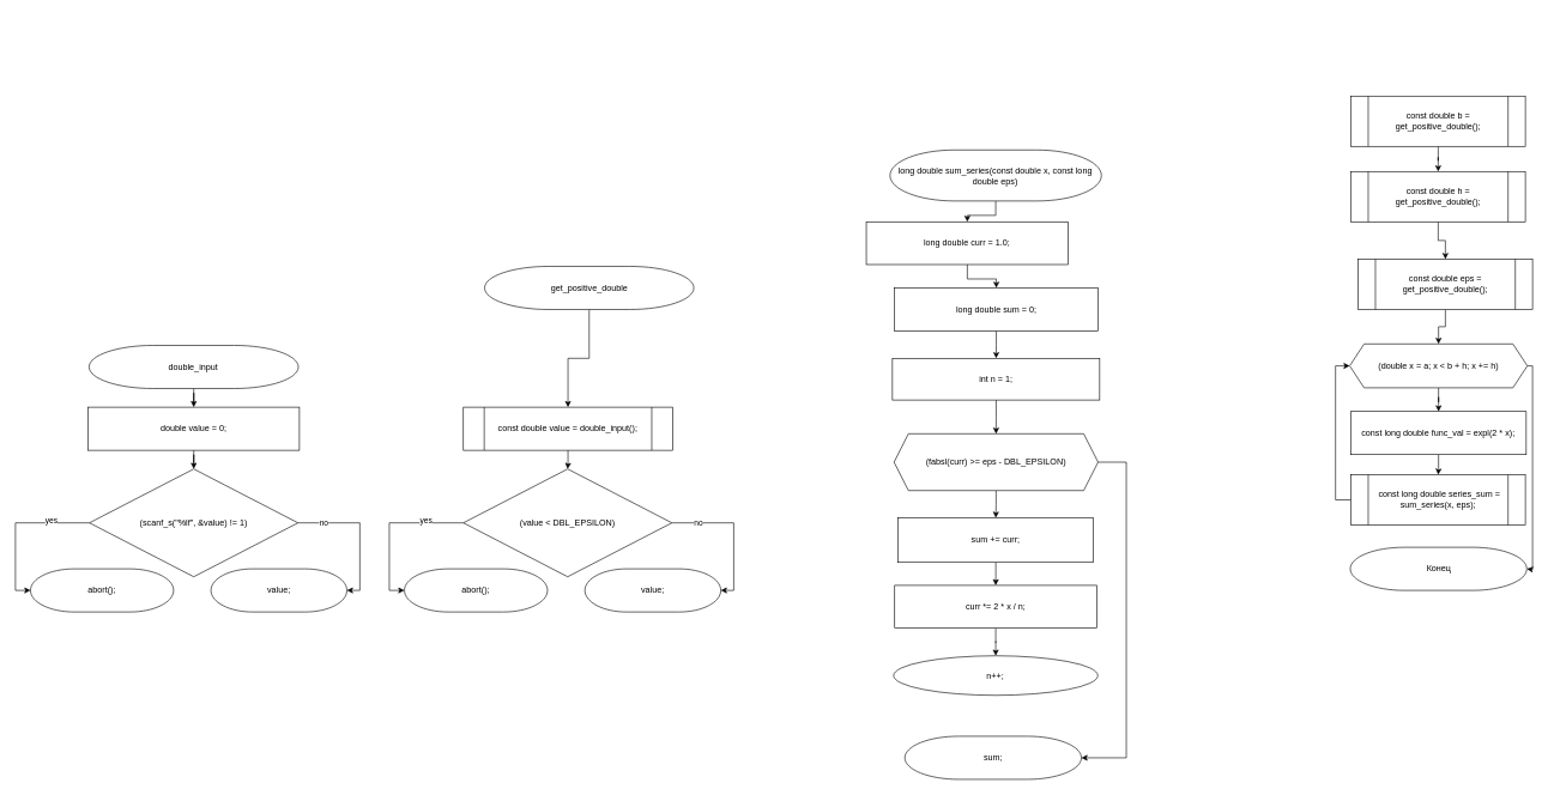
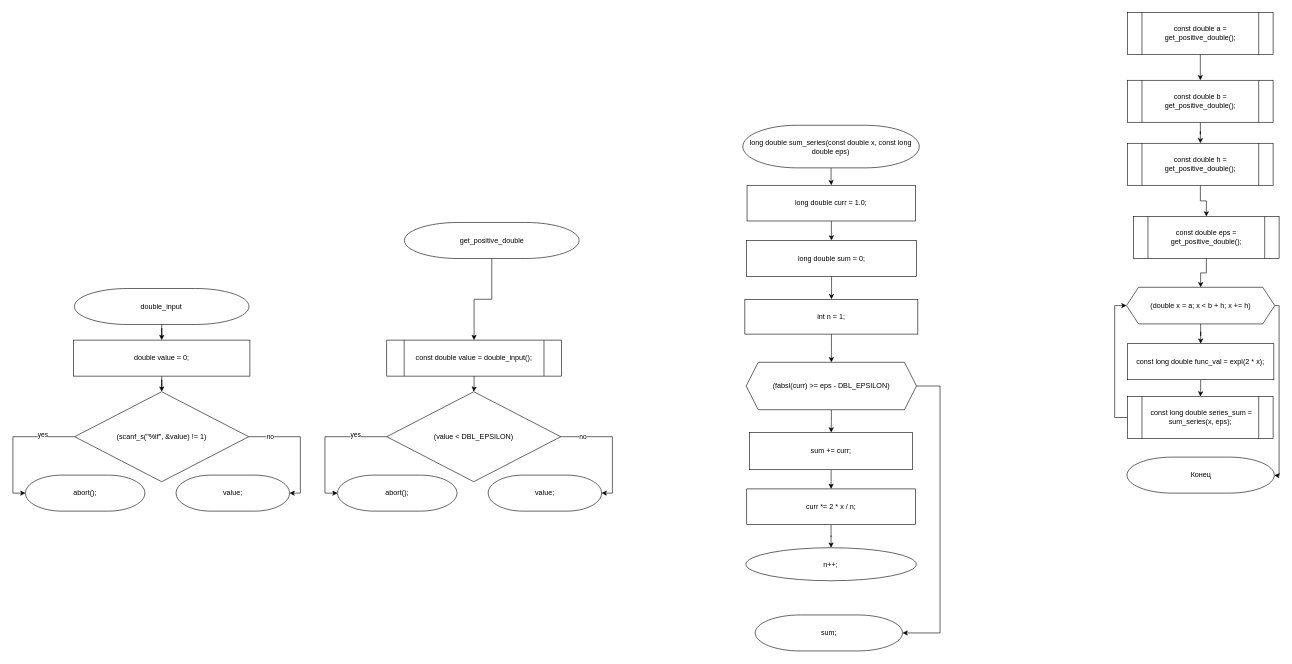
  <mxCell id="0" />
  <mxCell id="1" parent="0" />
  <mxCell id="2" value="" style="edgeStyle=orthogonalEdgeStyle;rounded=0;orthogonalLoop=1;jettySize=auto;html=1;" parent="1" source="3" target="8" edge="1"><mxGeometry relative="1" as="geometry" /></mxCell>
  <mxCell id="3" value="(double x = a; x &amp;lt; b + h; x += h)" style="shape=hexagon;perimeter=hexagonPerimeter2;whiteSpace=wrap;html=1;fixedSize=1;" parent="1" vertex="1"><mxGeometry x="1876.75" y="478" width="247" height="61" as="geometry" /></mxCell>
  <mxCell id="4" value="Конец" style="strokeWidth=1;html=1;shape=mxgraph.flowchart.terminator;whiteSpace=wrap;" parent="1" vertex="1"><mxGeometry x="1877.5" y="761" width="245.5" height="60" as="geometry" /></mxCell>
  <mxCell id="5" style="edgeStyle=orthogonalEdgeStyle;rounded=0;orthogonalLoop=1;jettySize=auto;html=1;entryX=0;entryY=0.5;entryDx=0;entryDy=0;" parent="1" source="6" target="3" edge="1"><mxGeometry relative="1" as="geometry"><Array as="points"><mxPoint x="1857" y="695" /><mxPoint x="1857" y="508" /></Array></mxGeometry></mxCell>
  <mxCell id="6" value="&amp;nbsp;const long double series_sum = sum_series(x, eps);" style="shape=process;whiteSpace=wrap;html=1;backgroundOutline=1;" parent="1" vertex="1"><mxGeometry x="1878.5" y="660" width="242.5" height="70" as="geometry" /></mxCell>
  <mxCell id="7" value="" style="edgeStyle=orthogonalEdgeStyle;rounded=0;orthogonalLoop=1;jettySize=auto;html=1;" parent="1" source="8" target="6" edge="1"><mxGeometry relative="1" as="geometry" /></mxCell>
  <mxCell id="8" value="const long double func_val = expl(2 * x);" style="rounded=0;whiteSpace=wrap;html=1;" parent="1" vertex="1"><mxGeometry x="1878.25" y="572" width="244" height="60" as="geometry" /></mxCell>
  <mxCell id="9" style="edgeStyle=orthogonalEdgeStyle;rounded=0;orthogonalLoop=1;jettySize=auto;html=1;entryX=1;entryY=0.5;entryDx=0;entryDy=0;exitX=1;exitY=0.5;exitDx=0;exitDy=0;entryPerimeter=0;" parent="1" source="13" target="17" edge="1"><mxGeometry relative="1" as="geometry"><mxPoint x="927.5" y="733" as="sourcePoint" /><mxPoint x="997.5" y="913" as="targetPoint" /><Array as="points"><mxPoint x="1020" y="727" /><mxPoint x="1020" y="821" /></Array></mxGeometry></mxCell>
  <mxCell id="10" value="no" style="edgeLabel;html=1;align=center;verticalAlign=middle;resizable=0;points=[];" parent="9" vertex="1" connectable="0"><mxGeometry x="-0.638" relative="1" as="geometry"><mxPoint as="offset" /></mxGeometry></mxCell>
  <mxCell id="11" style="edgeStyle=orthogonalEdgeStyle;rounded=0;orthogonalLoop=1;jettySize=auto;html=1;entryX=0;entryY=0.5;entryDx=0;entryDy=0;exitX=0;exitY=0.5;exitDx=0;exitDy=0;entryPerimeter=0;" parent="1" source="13" target="16" edge="1"><mxGeometry relative="1" as="geometry"><mxPoint x="647.5" y="733" as="sourcePoint" /><mxPoint x="572.5" y="913" as="targetPoint" /><Array as="points"><mxPoint x="541" y="727" /><mxPoint x="541" y="821" /></Array></mxGeometry></mxCell>
  <mxCell id="12" value="yes" style="edgeLabel;html=1;align=center;verticalAlign=middle;resizable=0;points=[];" parent="11" vertex="1" connectable="0"><mxGeometry x="-0.517" y="-4" relative="1" as="geometry"><mxPoint as="offset" /></mxGeometry></mxCell>
  <mxCell id="13" value="(value &amp;lt; DBL_EPSILON)" style="rhombus;whiteSpace=wrap;html=1;" parent="1" vertex="1"><mxGeometry x="644" y="652" width="290" height="150" as="geometry" /></mxCell>
  <mxCell id="14" value="" style="edgeStyle=orthogonalEdgeStyle;rounded=0;orthogonalLoop=1;jettySize=auto;html=1;" parent="1" source="15" target="19" edge="1"><mxGeometry relative="1" as="geometry" /></mxCell>
  <mxCell id="15" value="&lt;div style=&quot;background-color: rgb(255, 255, 255);&quot;&gt;&lt;pre style=&quot;&quot;&gt;&lt;font style=&quot;&quot;&gt;&lt;font face=&quot;Helvetica&quot;&gt;&lt;span style=&quot;white-space: normal;&quot;&gt;get_positive_double&lt;/span&gt;&lt;/font&gt;&lt;font color=&quot;#202020&quot; face=&quot;JetBrains Mono, monospace&quot;&gt;&lt;br&gt;&lt;/font&gt;&lt;/font&gt;&lt;/pre&gt;&lt;/div&gt;" style="strokeWidth=1;html=1;shape=mxgraph.flowchart.terminator;whiteSpace=wrap;" parent="1" vertex="1"><mxGeometry x="673.5" y="370" width="291" height="60" as="geometry" /></mxCell>
  <mxCell id="16" value="&lt;font style=&quot;font-size: 12px;&quot;&gt;abort();&lt;/font&gt;" style="strokeWidth=1;html=1;shape=mxgraph.flowchart.terminator;whiteSpace=wrap;" parent="1" vertex="1"><mxGeometry x="562" y="791" width="199" height="60" as="geometry" /></mxCell>
  <mxCell id="17" value="&lt;font style=&quot;font-size: 12px;&quot;&gt;value;&lt;/font&gt;" style="strokeWidth=1;html=1;shape=mxgraph.flowchart.terminator;whiteSpace=wrap;" parent="1" vertex="1"><mxGeometry x="813" y="791" width="189" height="60" as="geometry" /></mxCell>
  <mxCell id="18" value="" style="edgeStyle=orthogonalEdgeStyle;rounded=0;orthogonalLoop=1;jettySize=auto;html=1;" parent="1" source="19" target="13" edge="1"><mxGeometry relative="1" as="geometry" /></mxCell>
  <mxCell id="19" value="const double value = double_input();" style="shape=process;whiteSpace=wrap;html=1;backgroundOutline=1;" parent="1" vertex="1"><mxGeometry x="644" y="566" width="291" height="60" as="geometry" /></mxCell>
  <mxCell id="20" style="edgeStyle=orthogonalEdgeStyle;rounded=0;orthogonalLoop=1;jettySize=auto;html=1;entryX=1;entryY=0.5;entryDx=0;entryDy=0;exitX=1;exitY=0.5;exitDx=0;exitDy=0;entryPerimeter=0;" parent="1" source="24" target="28" edge="1"><mxGeometry relative="1" as="geometry"><mxPoint x="407.45" y="733" as="sourcePoint" /><mxPoint x="477.45" y="913" as="targetPoint" /><Array as="points"><mxPoint x="499.95" y="727" /><mxPoint x="499.95" y="821" /></Array></mxGeometry></mxCell>
  <mxCell id="21" value="no" style="edgeLabel;html=1;align=center;verticalAlign=middle;resizable=0;points=[];" parent="20" vertex="1" connectable="0"><mxGeometry x="-0.638" relative="1" as="geometry"><mxPoint as="offset" /></mxGeometry></mxCell>
  <mxCell id="22" style="edgeStyle=orthogonalEdgeStyle;rounded=0;orthogonalLoop=1;jettySize=auto;html=1;entryX=0;entryY=0.5;entryDx=0;entryDy=0;exitX=0;exitY=0.5;exitDx=0;exitDy=0;entryPerimeter=0;" parent="1" source="24" target="27" edge="1"><mxGeometry relative="1" as="geometry"><mxPoint x="127.45" y="733" as="sourcePoint" /><mxPoint x="52.45" y="913" as="targetPoint" /><Array as="points"><mxPoint x="20.95" y="727" /><mxPoint x="20.95" y="821" /></Array></mxGeometry></mxCell>
  <mxCell id="23" value="yes" style="edgeLabel;html=1;align=center;verticalAlign=middle;resizable=0;points=[];" parent="22" vertex="1" connectable="0"><mxGeometry x="-0.517" y="-4" relative="1" as="geometry"><mxPoint as="offset" /></mxGeometry></mxCell>
  <mxCell id="24" value="(scanf_s(&quot;%lf&quot;, &amp;amp;value) != 1)" style="rhombus;whiteSpace=wrap;html=1;" parent="1" vertex="1"><mxGeometry x="123.95" y="652" width="290" height="150" as="geometry" /></mxCell>
  <mxCell id="25" value="" style="edgeStyle=orthogonalEdgeStyle;rounded=0;orthogonalLoop=1;jettySize=auto;html=1;" parent="1" source="26" target="30" edge="1"><mxGeometry relative="1" as="geometry" /></mxCell>
  <mxCell id="26" value="&lt;div style=&quot;background-color: rgb(255, 255, 255);&quot;&gt;&lt;pre style=&quot;&quot;&gt;&lt;font style=&quot;&quot;&gt;&lt;font face=&quot;Helvetica&quot;&gt;&lt;span style=&quot;white-space: normal;&quot;&gt;double_input&lt;/span&gt;&lt;/font&gt;&lt;font face=&quot;JetBrains Mono, monospace&quot; color=&quot;#202020&quot;&gt;&lt;br&gt;&lt;/font&gt;&lt;/font&gt;&lt;/pre&gt;&lt;/div&gt;" style="strokeWidth=1;html=1;shape=mxgraph.flowchart.terminator;whiteSpace=wrap;" parent="1" vertex="1"><mxGeometry x="123.45" y="480" width="291" height="60" as="geometry" /></mxCell>
  <mxCell id="27" value="&lt;font style=&quot;font-size: 12px;&quot;&gt;abort();&lt;/font&gt;" style="strokeWidth=1;html=1;shape=mxgraph.flowchart.terminator;whiteSpace=wrap;" parent="1" vertex="1"><mxGeometry x="41.95" y="791" width="199" height="60" as="geometry" /></mxCell>
  <mxCell id="28" value="&lt;font style=&quot;font-size: 12px;&quot;&gt;value;&lt;/font&gt;" style="strokeWidth=1;html=1;shape=mxgraph.flowchart.terminator;whiteSpace=wrap;" parent="1" vertex="1"><mxGeometry x="292.95" y="791" width="189" height="60" as="geometry" /></mxCell>
  <mxCell id="29" value="" style="edgeStyle=orthogonalEdgeStyle;rounded=0;orthogonalLoop=1;jettySize=auto;html=1;" parent="1" source="30" target="24" edge="1"><mxGeometry relative="1" as="geometry" /></mxCell>
  <mxCell id="30" value="double value = 0;" style="rounded=0;whiteSpace=wrap;html=1;" parent="1" vertex="1"><mxGeometry x="121.95" y="566" width="294" height="60" as="geometry" /></mxCell>
+ <mxCell id="31" value="" style="edgeStyle=orthogonalEdgeStyle;rounded=0;orthogonalLoop=1;jettySize=auto;html=1;" parent="1" source="32" target="34" edge="1"><mxGeometry relative="1" as="geometry" /></mxCell>
+ <mxCell id="32" value="const double a = get_positive_double();" style="shape=process;whiteSpace=wrap;html=1;backgroundOutline=1;" parent="1" vertex="1"><mxGeometry x="1878.5" y="20" width="242.5" height="70" as="geometry" /></mxCell>
  <mxCell id="33" value="" style="edgeStyle=orthogonalEdgeStyle;rounded=0;orthogonalLoop=1;jettySize=auto;html=1;" parent="1" source="34" target="36" edge="1"><mxGeometry relative="1" as="geometry" /></mxCell>
  <mxCell id="34" value="const double b = get_positive_double();" style="shape=process;whiteSpace=wrap;html=1;backgroundOutline=1;" parent="1" vertex="1"><mxGeometry x="1878.5" y="133" width="242.5" height="70" as="geometry" /></mxCell>
  <mxCell id="35" value="" style="edgeStyle=orthogonalEdgeStyle;rounded=0;orthogonalLoop=1;jettySize=auto;html=1;" parent="1" source="36" target="38" edge="1"><mxGeometry relative="1" as="geometry" /></mxCell>
  <mxCell id="36" value="const double h = get_positive_double();" style="shape=process;whiteSpace=wrap;html=1;backgroundOutline=1;" parent="1" vertex="1"><mxGeometry x="1878.5" y="238" width="242.5" height="70" as="geometry" /></mxCell>
  <mxCell id="37" value="" style="edgeStyle=orthogonalEdgeStyle;rounded=0;orthogonalLoop=1;jettySize=auto;html=1;" parent="1" source="38" target="3" edge="1"><mxGeometry relative="1" as="geometry" /></mxCell>
  <mxCell id="38" value="const double eps = get_positive_double();" style="shape=process;whiteSpace=wrap;html=1;backgroundOutline=1;" parent="1" vertex="1"><mxGeometry x="1888.5" y="360" width="242.5" height="70" as="geometry" /></mxCell>
  <mxCell id="39" style="edgeStyle=orthogonalEdgeStyle;rounded=0;orthogonalLoop=1;jettySize=auto;html=1;entryX=1;entryY=0.5;entryDx=0;entryDy=0;entryPerimeter=0;" parent="1" source="3" target="4" edge="1"><mxGeometry relative="1" as="geometry"><Array as="points"><mxPoint x="2131" y="508" /><mxPoint x="2131" y="792" /></Array></mxGeometry></mxCell>
  <mxCell id="40" value="" style="edgeStyle=orthogonalEdgeStyle;rounded=0;orthogonalLoop=1;jettySize=auto;html=1;" parent="1" source="41" target="44" edge="1"><mxGeometry relative="1" as="geometry" /></mxCell>
  <mxCell id="41" value="(fabsl(curr) &amp;gt;= eps - DBL_EPSILON)" style="shape=hexagon;perimeter=hexagonPerimeter2;whiteSpace=wrap;html=1;fixedSize=1;" parent="1" vertex="1"><mxGeometry x="1243" y="603" width="283.75" height="79" as="geometry" /></mxCell>
  <mxCell id="42" value="sum;" style="strokeWidth=1;html=1;shape=mxgraph.flowchart.terminator;whiteSpace=wrap;" parent="1" vertex="1"><mxGeometry x="1258" y="1024" width="245.5" height="60" as="geometry" /></mxCell>
  <mxCell id="43" value="" style="edgeStyle=orthogonalEdgeStyle;rounded=0;orthogonalLoop=1;jettySize=auto;html=1;" parent="1" source="44" target="55" edge="1"><mxGeometry relative="1" as="geometry" /></mxCell>
  <mxCell id="44" value="sum += curr;" style="rounded=0;whiteSpace=wrap;html=1;" parent="1" vertex="1"><mxGeometry x="1248.75" y="720" width="271.25" height="62" as="geometry" /></mxCell>
  <mxCell id="45" style="edgeStyle=orthogonalEdgeStyle;rounded=0;orthogonalLoop=1;jettySize=auto;html=1;entryX=1;entryY=0.5;entryDx=0;entryDy=0;entryPerimeter=0;" parent="1" source="41" target="42" edge="1"><mxGeometry relative="1" as="geometry"><Array as="points"><mxPoint x="1566" y="643" /><mxPoint x="1566" y="1054" /></Array></mxGeometry></mxCell>
  <mxCell id="46" value="" style="edgeStyle=orthogonalEdgeStyle;rounded=0;orthogonalLoop=1;jettySize=auto;html=1;" parent="1" source="47" target="49" edge="1"><mxGeometry relative="1" as="geometry" /></mxCell>
  <mxCell id="47" value="long double sum_series(const double x, const long double eps)" style="strokeWidth=1;html=1;shape=mxgraph.flowchart.terminator;whiteSpace=wrap;" parent="1" vertex="1"><mxGeometry x="1237.38" y="208" width="294" height="71" as="geometry" /></mxCell>
  <mxCell id="48" value="" style="edgeStyle=orthogonalEdgeStyle;rounded=0;orthogonalLoop=1;jettySize=auto;html=1;" parent="1" source="49" target="51" edge="1"><mxGeometry relative="1" as="geometry" /></mxCell>
- <mxCell id="49" value="long double curr = 1.0;" style="rounded=0;whiteSpace=wrap;html=1;" parent="1" vertex="1"><mxGeometry x="1204.38" y="308" width="281" height="59.5" as="geometry" /></mxCell>
+ <mxCell id="49" value="long double curr = 1.0;" style="rounded=0;whiteSpace=wrap;html=1;" parent="1" vertex="1"><mxGeometry x="1244.38" y="308" width="281" height="59.5" as="geometry" /></mxCell>
  <mxCell id="50" value="" style="edgeStyle=orthogonalEdgeStyle;rounded=0;orthogonalLoop=1;jettySize=auto;html=1;" parent="1" source="51" target="53" edge="1"><mxGeometry relative="1" as="geometry" /></mxCell>
  <mxCell id="51" value="long double sum = 0;" style="rounded=0;whiteSpace=wrap;html=1;" parent="1" vertex="1"><mxGeometry x="1243.5" y="400" width="283.25" height="60" as="geometry" /></mxCell>
  <mxCell id="52" value="" style="edgeStyle=orthogonalEdgeStyle;rounded=0;orthogonalLoop=1;jettySize=auto;html=1;" parent="1" source="53" target="41" edge="1"><mxGeometry relative="1" as="geometry" /></mxCell>
  <mxCell id="53" value="int n = 1;" style="rounded=0;whiteSpace=wrap;html=1;" parent="1" vertex="1"><mxGeometry x="1240.75" y="498" width="288.25" height="58" as="geometry" /></mxCell>
  <mxCell id="54" value="" style="edgeStyle=orthogonalEdgeStyle;rounded=0;orthogonalLoop=1;jettySize=auto;html=1;" parent="1" source="55" target="56" edge="1"><mxGeometry relative="1" as="geometry" /></mxCell>
  <mxCell id="55" value="curr *= 2 * x / n;" style="rounded=0;whiteSpace=wrap;html=1;" parent="1" vertex="1"><mxGeometry x="1243.88" y="814" width="281" height="59.5" as="geometry" /></mxCell>
  <mxCell id="56" value="n++;" style="ellipse;whiteSpace=wrap;html=1;" parent="1" vertex="1"><mxGeometry x="1242.38" y="912" width="284" height="55" as="geometry" /></mxCell>
